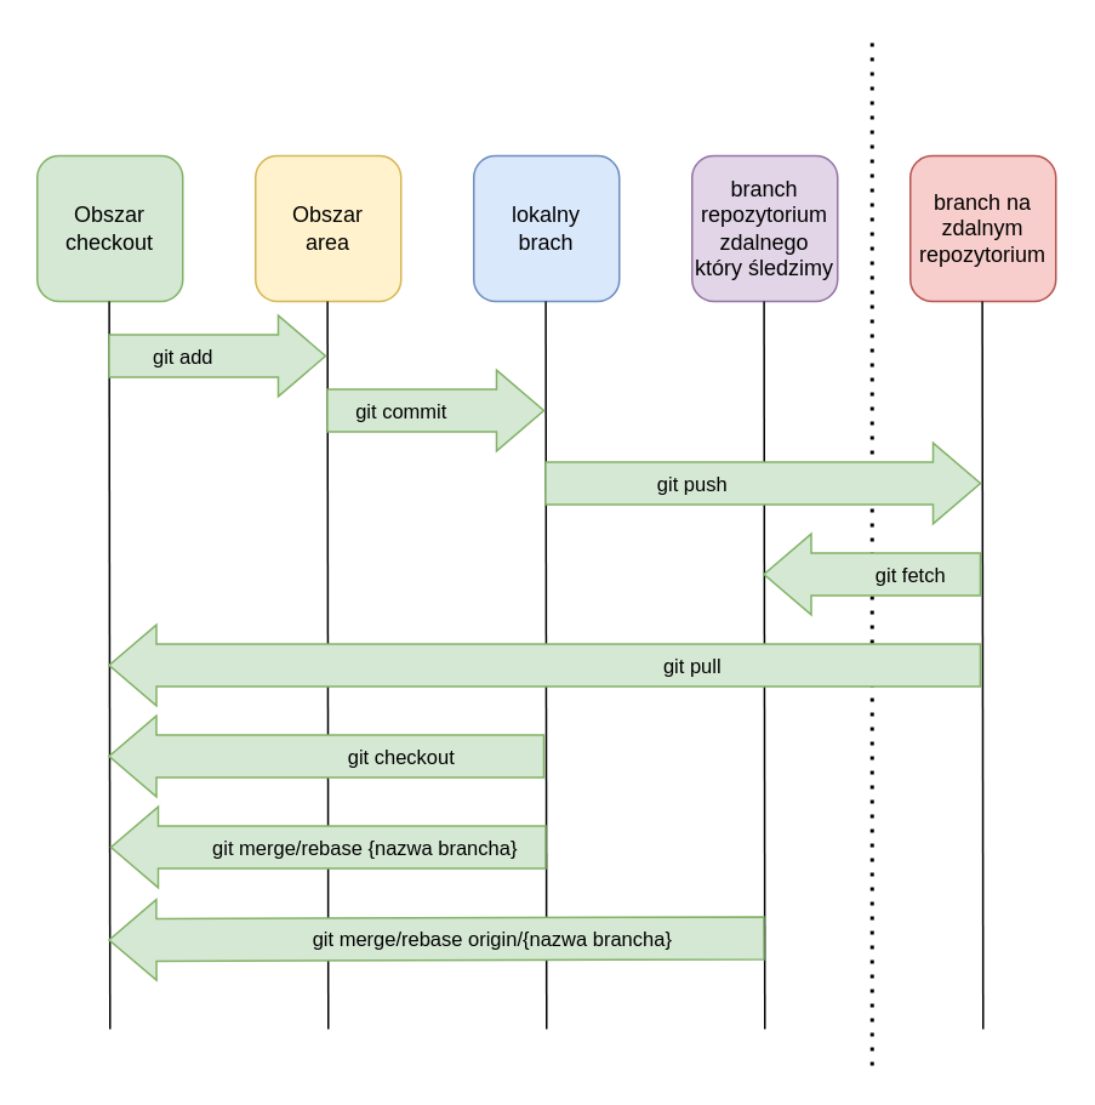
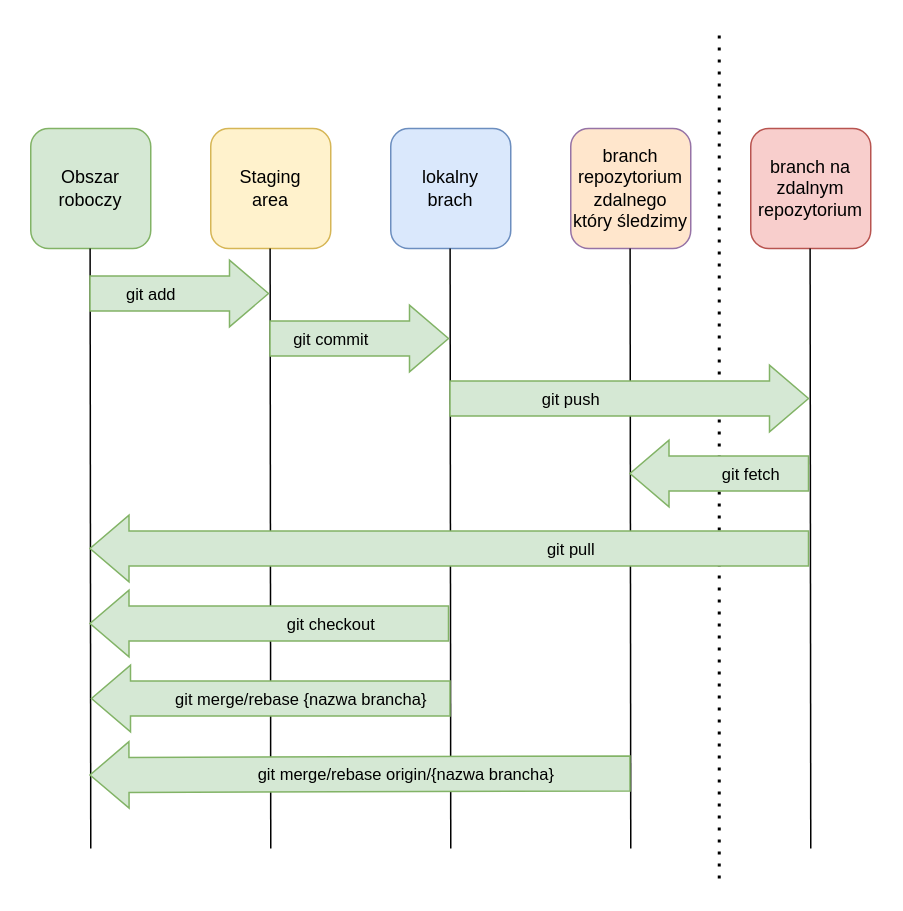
  <mxCell id="0" />
  <mxCell id="1" parent="0" />
- <mxCell id="2" value="Obszar &lt;br&gt;checkout" style="rounded=1;whiteSpace=wrap;html=1;fillColor=#d5e8d4;strokeColor=#82b366;" vertex="1" parent="1"><mxGeometry x="20" y="85" width="80" height="80" as="geometry" /></mxCell>
+ <mxCell id="2" value="Obszar &lt;br&gt;roboczy" style="rounded=1;whiteSpace=wrap;html=1;fillColor=#d5e8d4;strokeColor=#82b366;" vertex="1" parent="1"><mxGeometry x="20" y="85" width="80" height="80" as="geometry" /></mxCell>
  <mxCell id="3" value="branch na zdalnym repozytorium" style="rounded=1;whiteSpace=wrap;html=1;fillColor=#f8cecc;strokeColor=#b85450;" vertex="1" parent="1"><mxGeometry x="500" y="85" width="80" height="80" as="geometry" /></mxCell>
- <mxCell id="4" value="branch repozytorium zdalnego który śledzimy" style="rounded=1;whiteSpace=wrap;html=1;fillColor=#e1d5e7;strokeColor=#9673a6;" vertex="1" parent="1"><mxGeometry x="380" y="85" width="80" height="80" as="geometry" /></mxCell>
+ <mxCell id="4" value="branch repozytorium zdalnego który śledzimy" style="rounded=1;whiteSpace=wrap;html=1;fillColor=#ffe6cc;strokeColor=#9673a6;" vertex="1" parent="1"><mxGeometry x="380" y="85" width="80" height="80" as="geometry" /></mxCell>
  <mxCell id="5" value="&lt;div&gt;lokalny&lt;/div&gt;&lt;div&gt;brach&lt;br&gt;&lt;/div&gt;" style="rounded=1;whiteSpace=wrap;html=1;fillColor=#dae8fc;strokeColor=#6c8ebf;" vertex="1" parent="1"><mxGeometry x="260" y="85" width="80" height="80" as="geometry" /></mxCell>
- <mxCell id="6" value="Obszar&lt;br&gt;area" style="rounded=1;whiteSpace=wrap;html=1;fillColor=#fff2cc;strokeColor=#d6b656;" vertex="1" parent="1"><mxGeometry x="140" y="85" width="80" height="80" as="geometry" /></mxCell>
+ <mxCell id="6" value="Staging&lt;br&gt;area" style="rounded=1;whiteSpace=wrap;html=1;fillColor=#fff2cc;strokeColor=#d6b656;" vertex="1" parent="1"><mxGeometry x="140" y="85" width="80" height="80" as="geometry" /></mxCell>
  <mxCell id="7" value="" style="endArrow=none;html=1;rounded=0;" edge="1" parent="1"><mxGeometry width="50" height="50" relative="1" as="geometry"><mxPoint x="60" y="565" as="sourcePoint" /><mxPoint x="59.58" y="165" as="targetPoint" /></mxGeometry></mxCell>
  <mxCell id="8" value="" style="endArrow=none;html=1;rounded=0;" edge="1" parent="1"><mxGeometry width="50" height="50" relative="1" as="geometry"><mxPoint x="540" y="565" as="sourcePoint" /><mxPoint x="539.58" y="165" as="targetPoint" /></mxGeometry></mxCell>
  <mxCell id="9" value="" style="endArrow=none;html=1;rounded=0;" edge="1" parent="1"><mxGeometry width="50" height="50" relative="1" as="geometry"><mxPoint x="420" y="565" as="sourcePoint" /><mxPoint x="419.58" y="165" as="targetPoint" /></mxGeometry></mxCell>
  <mxCell id="10" value="" style="endArrow=none;html=1;rounded=0;" edge="1" parent="1"><mxGeometry width="50" height="50" relative="1" as="geometry"><mxPoint x="300" y="565" as="sourcePoint" /><mxPoint x="299.58" y="165" as="targetPoint" /></mxGeometry></mxCell>
  <mxCell id="11" value="" style="endArrow=none;html=1;rounded=0;" edge="1" parent="1"><mxGeometry width="50" height="50" relative="1" as="geometry"><mxPoint x="180" y="565" as="sourcePoint" /><mxPoint x="179.58" y="165" as="targetPoint" /></mxGeometry></mxCell>
  <mxCell id="12" value="" style="endArrow=none;dashed=1;html=1;dashPattern=1 3;strokeWidth=2;rounded=0;" edge="1" parent="1"><mxGeometry width="50" height="50" relative="1" as="geometry"><mxPoint x="479" y="585" as="sourcePoint" /><mxPoint x="479" y="20" as="targetPoint" /></mxGeometry></mxCell>
  <mxCell id="13" value="" style="shape=flexArrow;endArrow=classic;html=1;rounded=0;endWidth=20;endSize=8.333;width=23.333;fillColor=#d5e8d4;strokeColor=#82b366;" edge="1" parent="1"><mxGeometry width="50" height="50" relative="1" as="geometry"><mxPoint x="59" y="195" as="sourcePoint" /><mxPoint x="179" y="195" as="targetPoint" /></mxGeometry></mxCell>
  <mxCell id="14" value="git add" style="edgeLabel;html=1;align=center;verticalAlign=middle;resizable=0;points=[];labelBackgroundColor=none;" vertex="1" connectable="0" parent="13"><mxGeometry x="-0.333" relative="1" as="geometry"><mxPoint as="offset" /></mxGeometry></mxCell>
  <mxCell id="15" value="" style="shape=flexArrow;endArrow=classic;html=1;rounded=0;endWidth=20;endSize=8.333;width=23.333;fillColor=#d5e8d4;strokeColor=#82b366;" edge="1" parent="1"><mxGeometry width="50" height="50" relative="1" as="geometry"><mxPoint x="179" y="225" as="sourcePoint" /><mxPoint x="299" y="225" as="targetPoint" /></mxGeometry></mxCell>
  <mxCell id="16" value="git commit" style="edgeLabel;html=1;align=center;verticalAlign=middle;resizable=0;points=[];labelBackgroundColor=none;" vertex="1" connectable="0" parent="15"><mxGeometry x="-0.333" relative="1" as="geometry"><mxPoint as="offset" /></mxGeometry></mxCell>
  <mxCell id="17" value="" style="shape=flexArrow;endArrow=classic;html=1;rounded=0;endWidth=20;endSize=8.333;width=23.333;fillColor=#d5e8d4;strokeColor=#82b366;" edge="1" parent="1"><mxGeometry width="50" height="50" relative="1" as="geometry"><mxPoint x="299" y="265" as="sourcePoint" /><mxPoint x="539" y="265" as="targetPoint" /></mxGeometry></mxCell>
  <mxCell id="18" value="git push" style="edgeLabel;html=1;align=center;verticalAlign=middle;resizable=0;points=[];labelBackgroundColor=none;" vertex="1" connectable="0" parent="17"><mxGeometry x="-0.333" relative="1" as="geometry"><mxPoint as="offset" /></mxGeometry></mxCell>
  <mxCell id="19" value="" style="shape=flexArrow;endArrow=classic;html=1;rounded=0;endWidth=20;endSize=8.333;width=23.333;fillColor=#d5e8d4;strokeColor=#82b366;" edge="1" parent="1"><mxGeometry width="50" height="50" relative="1" as="geometry"><mxPoint x="539" y="315" as="sourcePoint" /><mxPoint x="419" y="315" as="targetPoint" /></mxGeometry></mxCell>
  <mxCell id="20" value="git fetch" style="edgeLabel;html=1;align=center;verticalAlign=middle;resizable=0;points=[];labelBackgroundColor=none;" vertex="1" connectable="0" parent="19"><mxGeometry x="-0.333" relative="1" as="geometry"><mxPoint as="offset" /></mxGeometry></mxCell>
  <mxCell id="21" value="" style="shape=flexArrow;endArrow=classic;html=1;rounded=0;endWidth=20;endSize=8.333;width=23.333;fillColor=#d5e8d4;strokeColor=#82b366;" edge="1" parent="1"><mxGeometry width="50" height="50" relative="1" as="geometry"><mxPoint x="539" y="365" as="sourcePoint" /><mxPoint x="59" y="365" as="targetPoint" /></mxGeometry></mxCell>
  <mxCell id="22" value="git pull" style="edgeLabel;html=1;align=center;verticalAlign=middle;resizable=0;points=[];labelBackgroundColor=none;" vertex="1" connectable="0" parent="21"><mxGeometry x="-0.333" relative="1" as="geometry"><mxPoint as="offset" /></mxGeometry></mxCell>
  <mxCell id="23" value="" style="shape=flexArrow;endArrow=classic;html=1;rounded=0;endWidth=20;endSize=8.333;width=23.333;fillColor=#d5e8d4;strokeColor=#82b366;" edge="1" parent="1"><mxGeometry width="50" height="50" relative="1" as="geometry"><mxPoint x="299" y="415" as="sourcePoint" /><mxPoint x="59" y="415" as="targetPoint" /></mxGeometry></mxCell>
  <mxCell id="24" value="git checkout" style="edgeLabel;html=1;align=center;verticalAlign=middle;resizable=0;points=[];labelBackgroundColor=none;" vertex="1" connectable="0" parent="23"><mxGeometry x="-0.333" relative="1" as="geometry"><mxPoint as="offset" /></mxGeometry></mxCell>
  <mxCell id="25" value="" style="shape=flexArrow;endArrow=classic;html=1;rounded=0;endWidth=20;endSize=8.333;width=23.333;shadow=0;fillColor=#d5e8d4;strokeColor=#82b366;" edge="1" parent="1"><mxGeometry width="50" height="50" relative="1" as="geometry"><mxPoint x="300" y="465" as="sourcePoint" /><mxPoint x="60" y="465" as="targetPoint" /></mxGeometry></mxCell>
  <mxCell id="26" value="&lt;div&gt;git merge/rebase {nazwa brancha}&lt;/div&gt;" style="edgeLabel;html=1;align=center;verticalAlign=middle;resizable=0;points=[];labelBackgroundColor=none;" vertex="1" connectable="0" parent="25"><mxGeometry x="-0.333" relative="1" as="geometry"><mxPoint x="-21" as="offset" /></mxGeometry></mxCell>
  <mxCell id="27" value="" style="shape=flexArrow;endArrow=classic;html=1;rounded=0;endWidth=20;endSize=8.333;width=23.333;fillColor=#d5e8d4;strokeColor=#82b366;" edge="1" parent="1"><mxGeometry width="50" height="50" relative="1" as="geometry"><mxPoint x="420" y="515" as="sourcePoint" /><mxPoint x="59" y="516" as="targetPoint" /></mxGeometry></mxCell>
  <mxCell id="28" value="&lt;div&gt;git merge/rebase origin/{nazwa brancha}&lt;/div&gt;" style="edgeLabel;html=1;align=center;verticalAlign=middle;resizable=0;points=[];labelBackgroundColor=none;" vertex="1" connectable="0" parent="27"><mxGeometry x="-0.333" relative="1" as="geometry"><mxPoint x="-31" as="offset" /></mxGeometry></mxCell>
